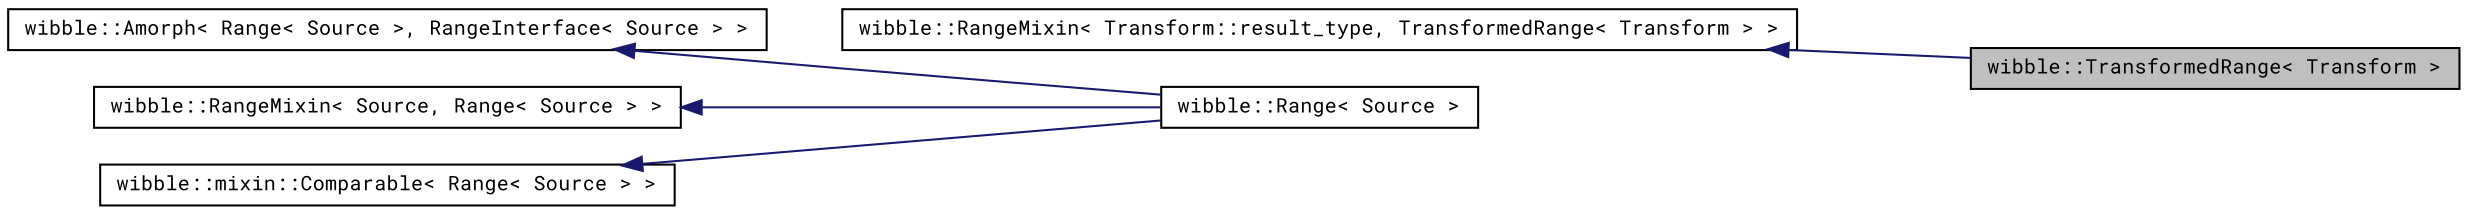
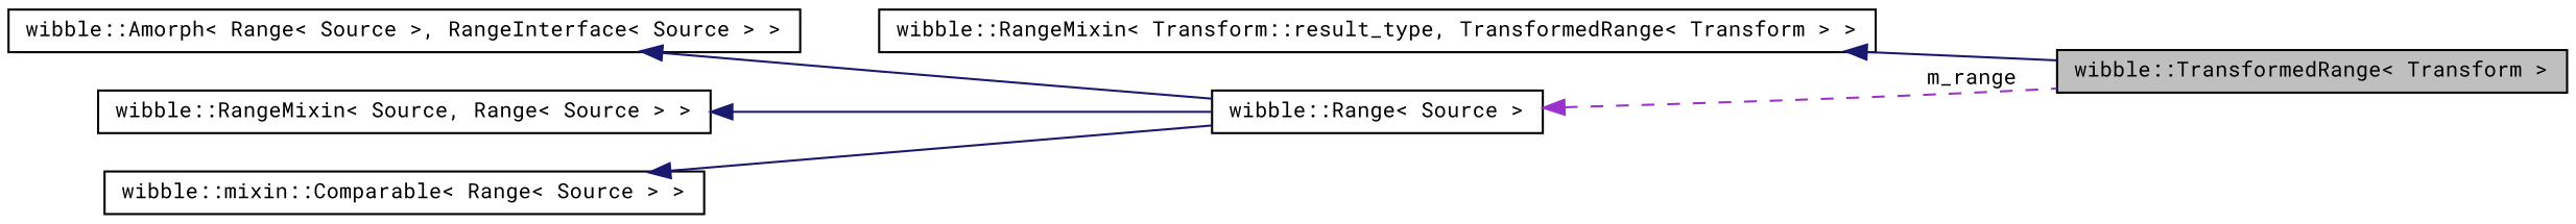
  digraph {
    fontname="Roboto Mono"
    rankdir=LR
    node [color=black fillcolor=white fontname="Roboto Mono" fontsize=10 shape=record style=filled]
    edge [color=midnightblue dir=back fontname="Roboto Mono" fontsize=10 labelfontname=Helvetica labelfontsize=10 style=solid]
    n1 [fillcolor=grey75 fontcolor=black height=0.2 label="wibble::TransformedRange\< Transform \>" width=0.4]
    n2 [height=0.2 label="wibble::RangeMixin\< Transform::result_type, TransformedRange\< Transform \> \>" width=0.4]
    n3 [height=0.2 label="wibble::Range\< Source \>" width=0.4]
    n4 [height=0.2 label="wibble::Amorph\< Range\< Source \>, RangeInterface\< Source \> \>" width=0.4]
    n5 [height=0.2 label="wibble::RangeMixin\< Source, Range\< Source \> \>" width=0.4]
    n6 [height=0.2 label="wibble::mixin::Comparable\< Range\< Source \> \>" width=0.4]
    n2 -> n1
+   n3 -> n1 [color=darkorchid3 label=" m_range" style=dashed]
    n4 -> n3
    n5 -> n3
    n6 -> n3
  }
